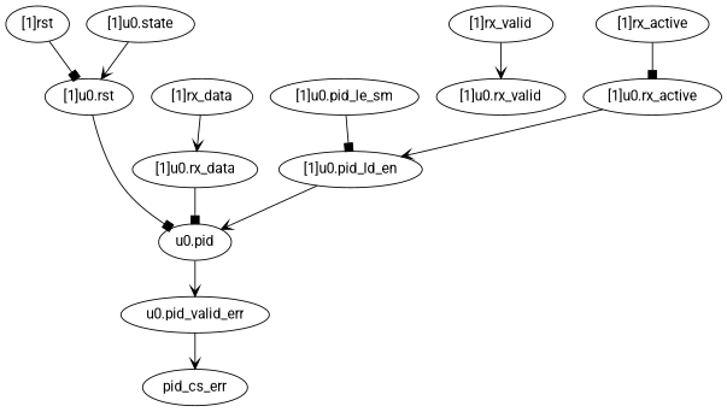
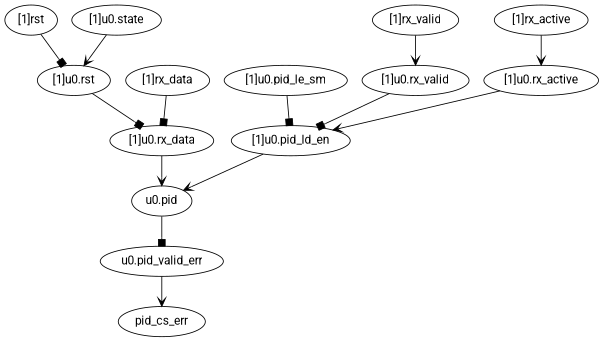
  strict digraph {
    fontname=Roboto
    node [complexity=8 fontname=Roboto rank=0.0]
    edge [arrowhead=box fontname=Roboto]
    "[1]u0.rx_active" [importance=0.00994543873675 rank=0.00124317984209]
    "[1]u0.pid_ld_en" [complexity=4 importance=0.00828736765646 rank=0.00207184191411]
    "u0.pid" [complexity=3 importance=0.0061582388182 rank=0.00205274627273]
    n4 [complexity=0 importance=0.00342983434587 label="u0.pid_valid_err"]
    "[1]u0.rx_data" [complexity=5 importance=0.00814791166471 rank=0.00162958233294]
    pid_cs_err [complexity=0 importance=0.00202758706881]
    "[1]rst" [complexity=4 importance=0.0150246832256 rank=0.0037561708064]
    "[1]u0.rst" [complexity=4 importance=0.0136982139115 rank=0.00342455347788]
    "[1]u0.state" [complexity=9 importance=0.0139416223819 rank=0.00154906915355]
    "[1]u0.pid_le_sm" [importance=0.00973091466076 rank=0.00121636433259]
    "[1]rx_valid" [importance=0.011603509817 rank=0.00145043872713]
    "[1]u0.rx_valid" [importance=0.010277040503 rank=0.00128463006287]
    "[1]rx_data" [complexity=5 importance=0.00947438097879 rank=0.00189487619576]
    "[1]rx_active" [importance=0.0112719080508 rank=0.00140898850635]
    "[1]u0.rx_active" -> "[1]u0.pid_ld_en" [arrowhead=vee]
    "[1]u0.pid_ld_en" -> "u0.pid" [arrowhead=vee]
-   "u0.pid" -> n4 [arrowhead=vee]
+   "u0.pid" -> n4
    n4 -> pid_cs_err [arrowhead=vee]
-   "[1]u0.rx_data" -> "u0.pid"
+   "[1]u0.rx_data" -> "u0.pid" [arrowhead=vee]
    "[1]rst" -> "[1]u0.rst"
-   "[1]u0.rst" -> "u0.pid"
+   "[1]u0.rst" -> "[1]u0.rx_data"
    "[1]u0.state" -> "[1]u0.rst" [arrowhead=vee]
    "[1]u0.pid_le_sm" -> "[1]u0.pid_ld_en"
    "[1]rx_valid" -> "[1]u0.rx_valid" [arrowhead=vee]
-   "[1]rx_data" -> "[1]u0.rx_data" [arrowhead=vee]
-   "[1]rx_active" -> "[1]u0.rx_active"
+   "[1]u0.rx_valid" -> "[1]u0.pid_ld_en"
+   "[1]rx_data" -> "[1]u0.rx_data"
+   "[1]rx_active" -> "[1]u0.rx_active" [arrowhead=vee]
  }
